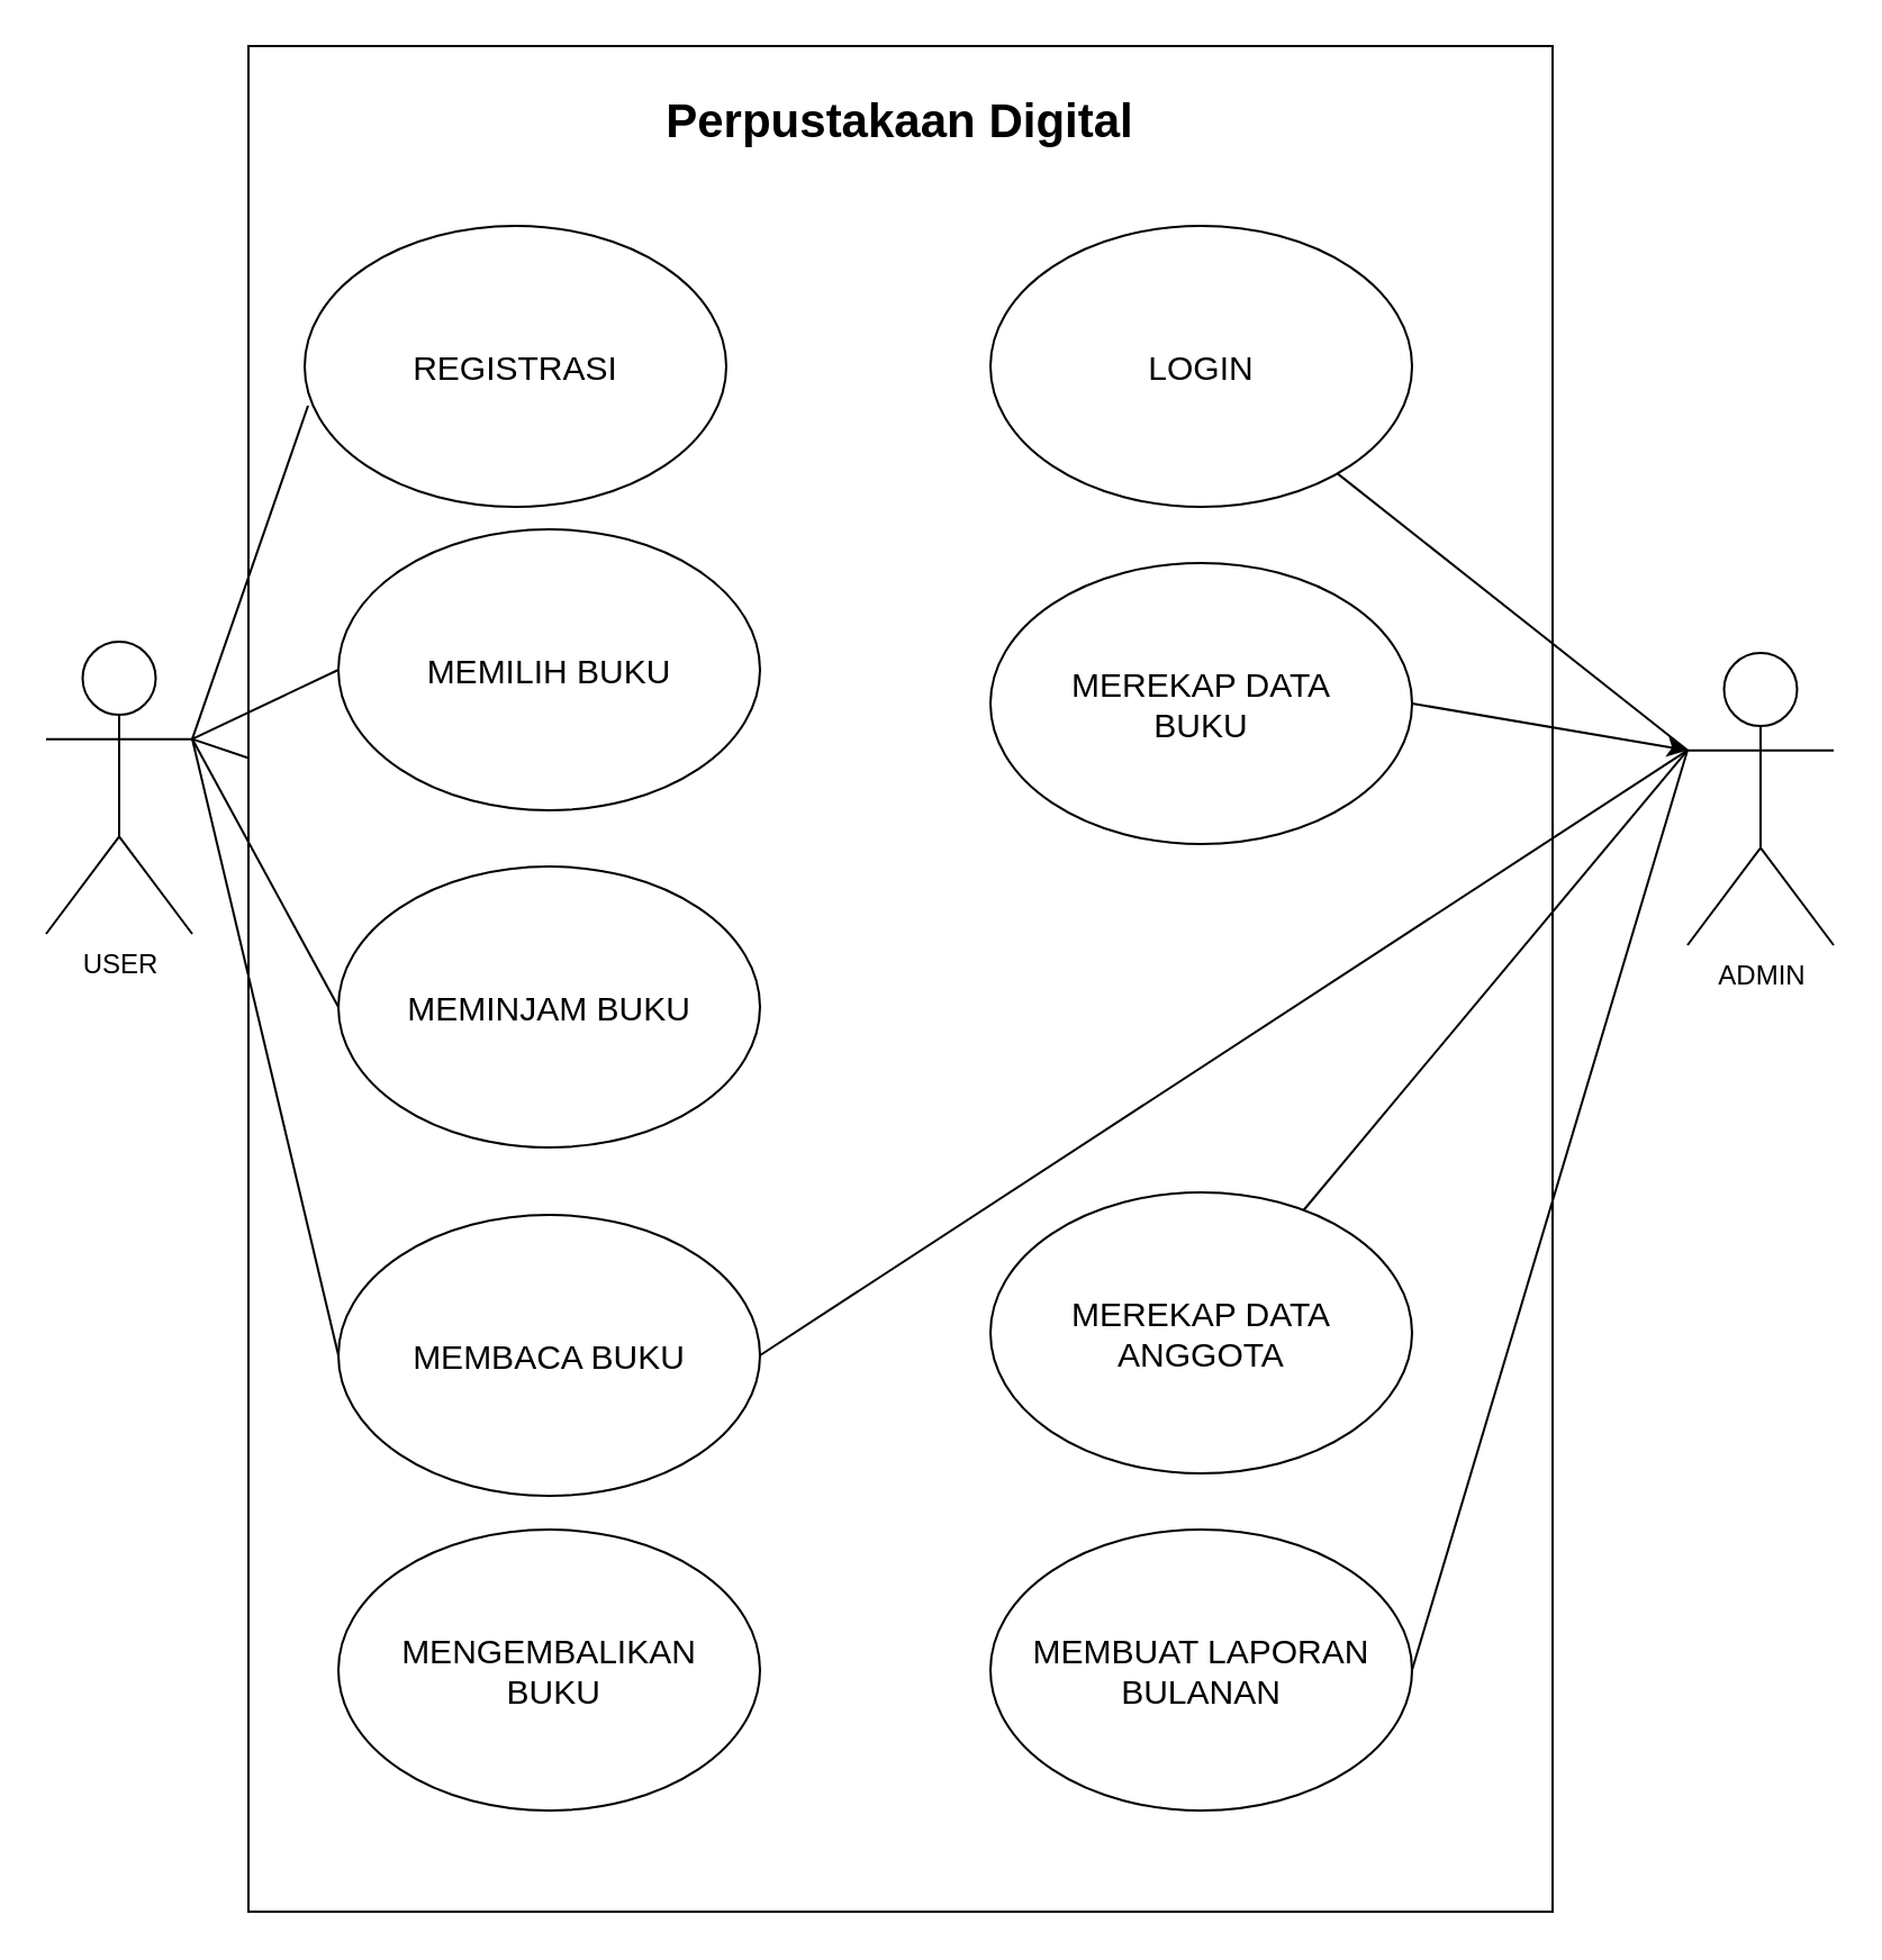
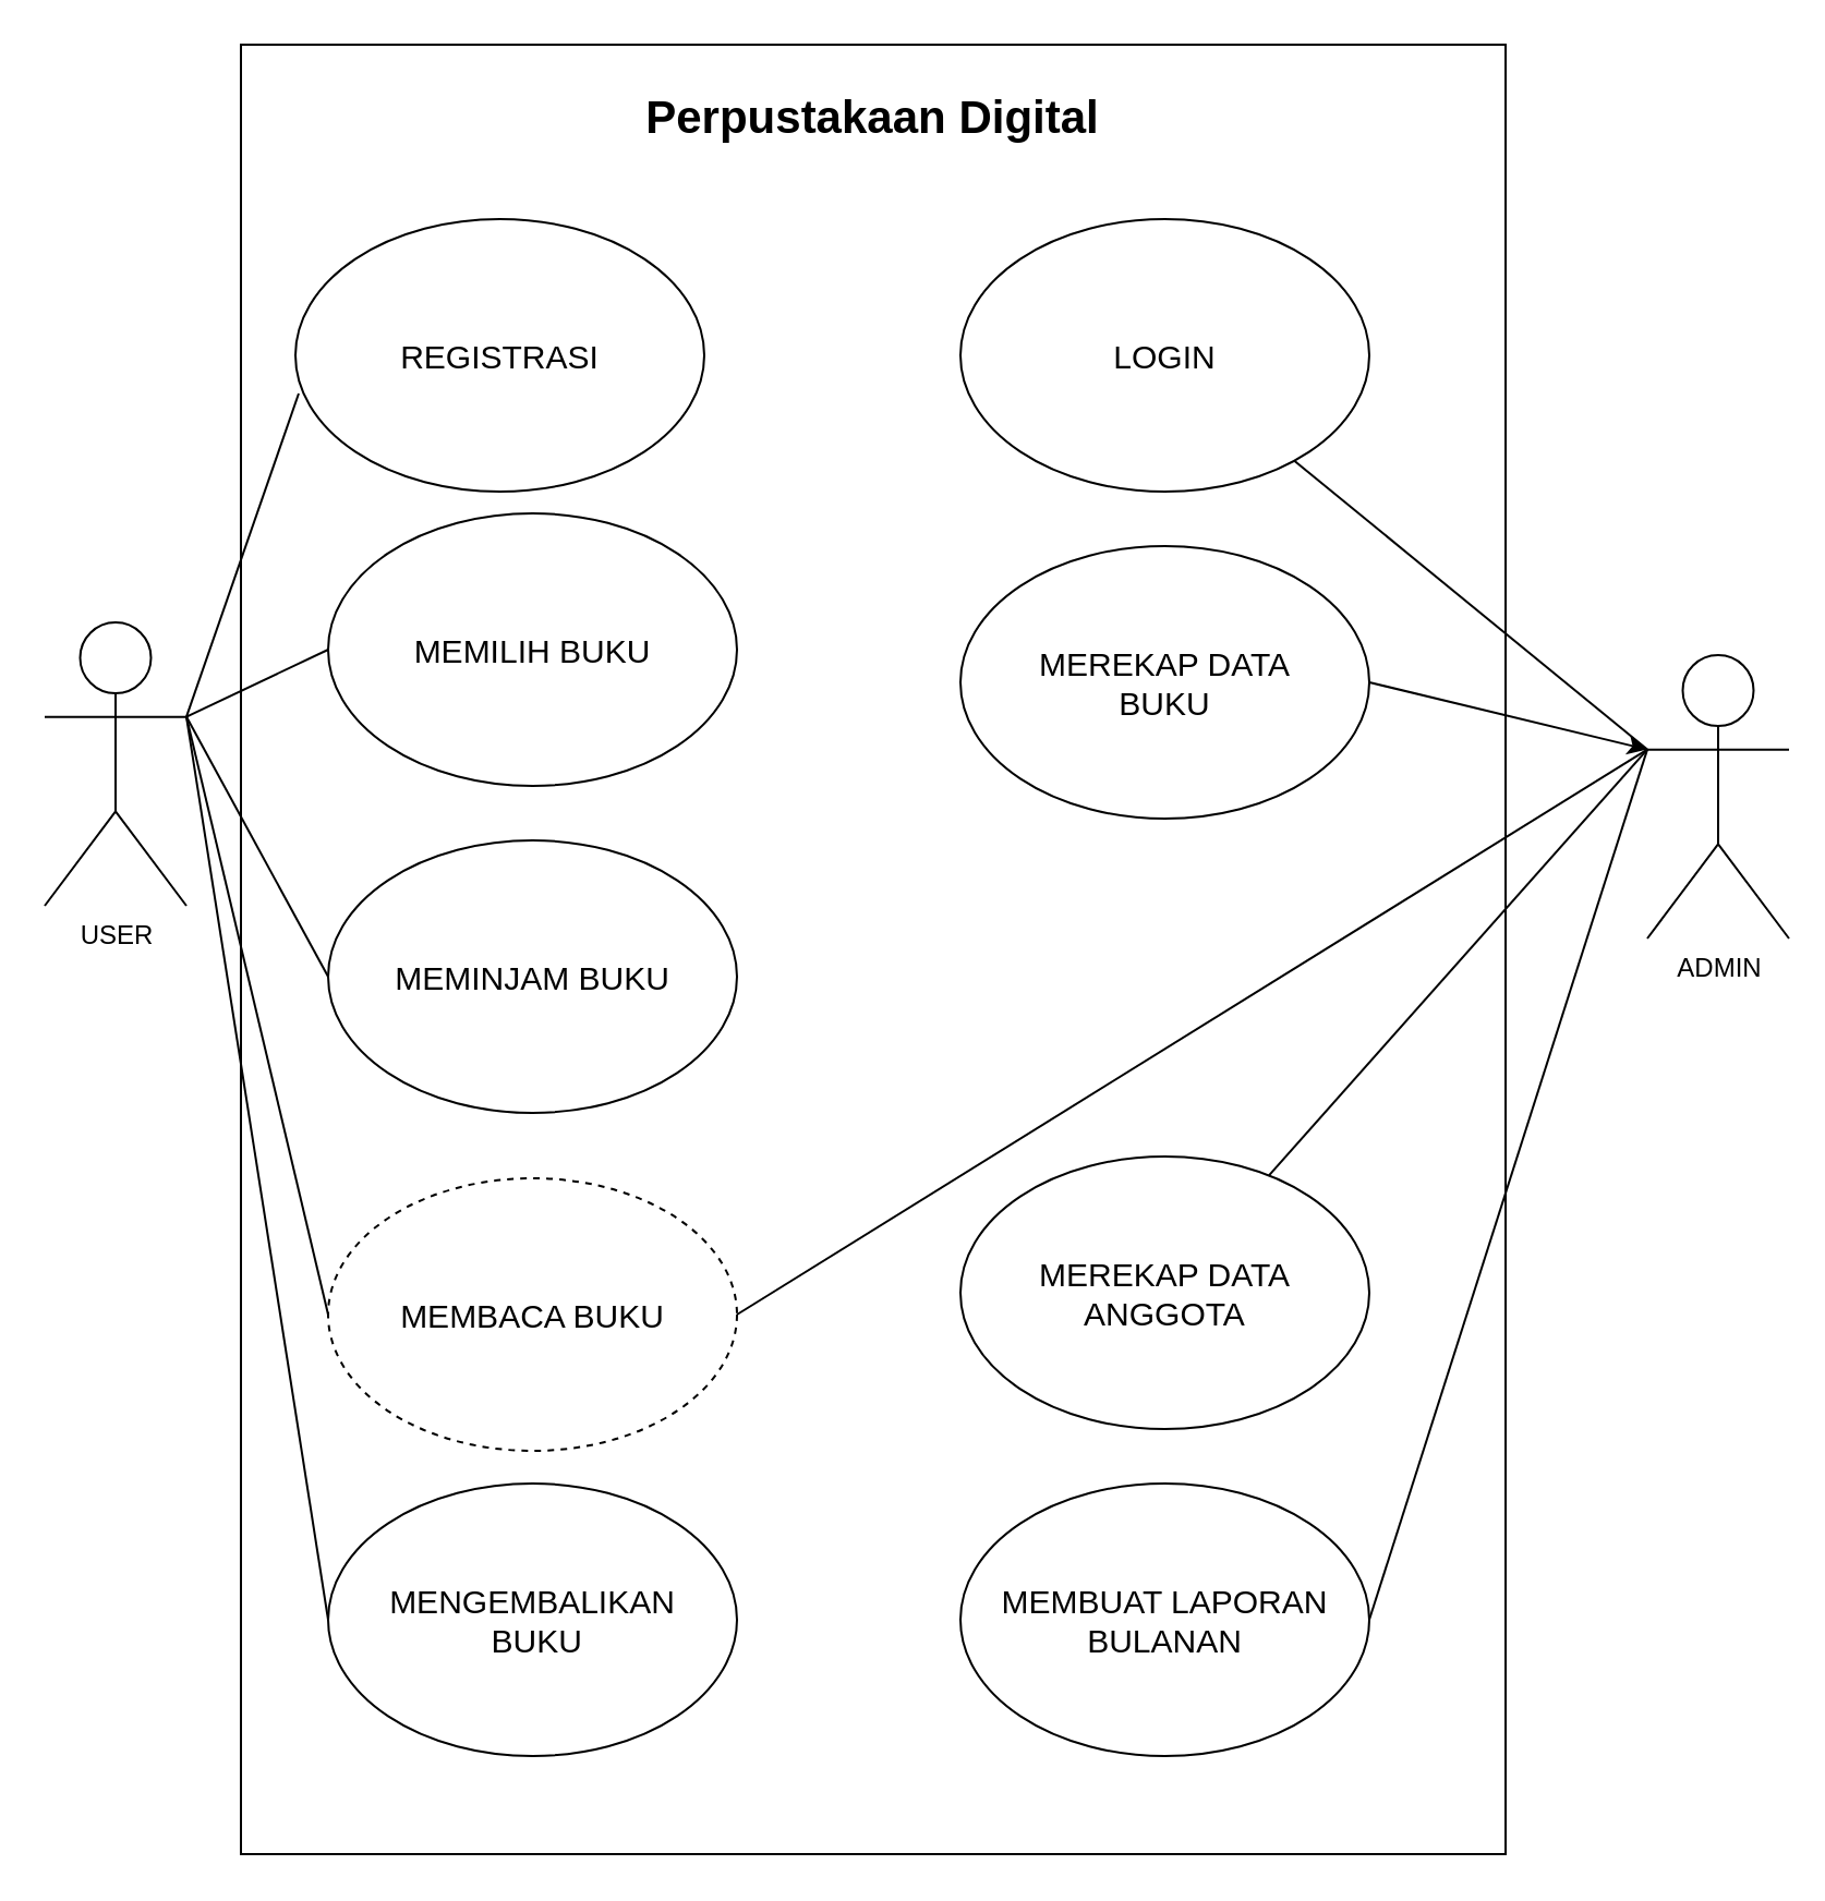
  <mxCell id="0" />
  <mxCell id="1" parent="0" />
  <mxCell id="2" value="&lt;h3 style=&quot;text-align: justify;&quot;&gt;&lt;span style=&quot;background-color: initial;&quot;&gt;&lt;b&gt;&lt;font style=&quot;font-size: 21px;&quot;&gt;Perpustakaan Digital&lt;/font&gt;&lt;/b&gt;&lt;/span&gt;&lt;/h3&gt;" style="rounded=0;whiteSpace=wrap;html=1;horizontal=1;verticalAlign=top;" parent="1" vertex="1"><mxGeometry x="110" y="20" width="580" height="830" as="geometry" /></mxCell>
  <mxCell id="3" value="USER" style="shape=umlActor;verticalLabelPosition=bottom;verticalAlign=top;html=1;outlineConnect=0;" parent="1" vertex="1"><mxGeometry x="20" y="285" width="65" height="130" as="geometry" /></mxCell>
  <mxCell id="4" value="&lt;font style=&quot;font-size: 15px;&quot;&gt;REGISTRASI&lt;/font&gt;" style="ellipse;whiteSpace=wrap;html=1;" parent="1" vertex="1"><mxGeometry x="135" y="100" width="187.5" height="125" as="geometry" /></mxCell>
- <mxCell id="5" value="ADMIN" style="shape=umlActor;verticalLabelPosition=bottom;verticalAlign=top;html=1;outlineConnect=0;" parent="1" vertex="1"><mxGeometry x="750" y="290" width="65" height="130" as="geometry" /></mxCell>
- <mxCell id="6" value="&lt;font style=&quot;font-size: 15px;&quot;&gt;MEMBACA BUKU&lt;/font&gt;" style="ellipse;whiteSpace=wrap;html=1;" vertex="1" parent="1"><mxGeometry x="150" y="540" width="187.5" height="125" as="geometry" /></mxCell>
+ <mxCell id="5" value="ADMIN" style="shape=umlActor;verticalLabelPosition=bottom;verticalAlign=top;html=1;outlineConnect=0;" parent="1" vertex="1"><mxGeometry x="755" y="300" width="65" height="130" as="geometry" /></mxCell>
+ <mxCell id="6" value="&lt;font style=&quot;font-size: 15px;&quot;&gt;MEMBACA BUKU&lt;/font&gt;" style="ellipse;whiteSpace=wrap;html=1;dashed=1;" vertex="1" parent="1"><mxGeometry x="150" y="540" width="187.5" height="125" as="geometry" /></mxCell>
  <mxCell id="7" value="&lt;font style=&quot;font-size: 15px;&quot;&gt;MEMINJAM BUKU&lt;/font&gt;" style="ellipse;whiteSpace=wrap;html=1;" vertex="1" parent="1"><mxGeometry x="150" y="385" width="187.5" height="125" as="geometry" /></mxCell>
  <mxCell id="8" value="&lt;font style=&quot;font-size: 15px;&quot;&gt;MEMILIH BUKU&lt;/font&gt;" style="ellipse;whiteSpace=wrap;html=1;" vertex="1" parent="1"><mxGeometry x="150" y="235" width="187.5" height="125" as="geometry" /></mxCell>
  <mxCell id="9" value="&lt;font style=&quot;font-size: 15px;&quot;&gt;MENGEMBALIKAN&lt;br&gt;&amp;nbsp;BUKU&lt;/font&gt;" style="ellipse;whiteSpace=wrap;html=1;" vertex="1" parent="1"><mxGeometry x="150" y="680" width="187.5" height="125" as="geometry" /></mxCell>
  <mxCell id="10" value="&lt;font style=&quot;font-size: 15px;&quot;&gt;MEMBUAT LAPORAN&lt;br&gt;BULANAN&lt;br&gt;&lt;/font&gt;" style="ellipse;whiteSpace=wrap;html=1;" vertex="1" parent="1"><mxGeometry x="440" y="680" width="187.5" height="125" as="geometry" /></mxCell>
  <mxCell id="11" value="&lt;font style=&quot;font-size: 15px;&quot;&gt;MEREKAP DATA&lt;br&gt;ANGGOTA&lt;br&gt;&lt;/font&gt;" style="ellipse;whiteSpace=wrap;html=1;" vertex="1" parent="1"><mxGeometry x="440" y="530" width="187.5" height="125" as="geometry" /></mxCell>
  <mxCell id="12" value="&lt;font style=&quot;font-size: 15px;&quot;&gt;MEREKAP DATA&lt;br&gt;BUKU&lt;br&gt;&lt;/font&gt;" style="ellipse;whiteSpace=wrap;html=1;" vertex="1" parent="1"><mxGeometry x="440" y="250" width="187.5" height="125" as="geometry" /></mxCell>
  <mxCell id="13" value="&lt;font style=&quot;font-size: 15px;&quot;&gt;LOGIN&lt;/font&gt;" style="ellipse;whiteSpace=wrap;html=1;" vertex="1" parent="1"><mxGeometry x="440" y="100" width="187.5" height="125" as="geometry" /></mxCell>
  <mxCell id="14" value="" style="endArrow=none;html=1;rounded=0;exitX=1;exitY=0.333;exitDx=0;exitDy=0;exitPerimeter=0;entryX=0.008;entryY=0.64;entryDx=0;entryDy=0;entryPerimeter=0;" edge="1" parent="1" source="3" target="4"><mxGeometry width="50" height="50" relative="1" as="geometry"><mxPoint x="260" y="520" as="sourcePoint" /><mxPoint x="310" y="470" as="targetPoint" /></mxGeometry></mxCell>
  <mxCell id="15" value="" style="endArrow=none;html=1;rounded=0;exitX=0;exitY=0.5;exitDx=0;exitDy=0;entryX=1;entryY=0.333;entryDx=0;entryDy=0;entryPerimeter=0;" edge="1" parent="1" source="7" target="3"><mxGeometry width="50" height="50" relative="1" as="geometry"><mxPoint x="85" y="353" as="sourcePoint" /><mxPoint x="172" y="200" as="targetPoint" /></mxGeometry></mxCell>
  <mxCell id="16" value="" style="endArrow=none;html=1;rounded=0;exitX=1;exitY=0.333;exitDx=0;exitDy=0;exitPerimeter=0;entryX=0;entryY=0.5;entryDx=0;entryDy=0;" edge="1" parent="1" source="3" target="6"><mxGeometry width="50" height="50" relative="1" as="geometry"><mxPoint x="95" y="363" as="sourcePoint" /><mxPoint x="182" y="210" as="targetPoint" /></mxGeometry></mxCell>
- <mxCell id="17" value="" style="endArrow=none;html=1;rounded=0;exitX=1;exitY=0.333;exitDx=0;exitDy=0;exitPerimeter=0;" edge="1" parent="1" source="3" target="2"><mxGeometry width="50" height="50" relative="1" as="geometry"><mxPoint x="105" y="373" as="sourcePoint" /><mxPoint x="192" y="220" as="targetPoint" /></mxGeometry></mxCell>
+ <mxCell id="17" value="" style="endArrow=none;html=1;rounded=0;entryX=0;entryY=0.5;entryDx=0;entryDy=0;exitX=1;exitY=0.333;exitDx=0;exitDy=0;exitPerimeter=0;" edge="1" parent="1" source="3" target="9"><mxGeometry width="50" height="50" relative="1" as="geometry"><mxPoint x="105" y="373" as="sourcePoint" /><mxPoint x="192" y="220" as="targetPoint" /></mxGeometry></mxCell>
  <mxCell id="18" value="" style="endArrow=none;html=1;rounded=0;exitX=1;exitY=0.333;exitDx=0;exitDy=0;exitPerimeter=0;entryX=0;entryY=0.5;entryDx=0;entryDy=0;" edge="1" parent="1" source="3" target="8"><mxGeometry width="50" height="50" relative="1" as="geometry"><mxPoint x="250" y="520" as="sourcePoint" /><mxPoint x="300" y="470" as="targetPoint" /></mxGeometry></mxCell>
  <mxCell id="19" value="" style="endArrow=none;html=1;rounded=0;entryX=0;entryY=0.333;entryDx=0;entryDy=0;entryPerimeter=0;" edge="1" parent="1" source="13" target="5"><mxGeometry width="50" height="50" relative="1" as="geometry"><mxPoint x="470" y="440" as="sourcePoint" /><mxPoint x="520" y="390" as="targetPoint" /></mxGeometry></mxCell>
  <mxCell id="20" value="" style="endArrow=none;html=1;rounded=0;entryX=0;entryY=0.333;entryDx=0;entryDy=0;entryPerimeter=0;" edge="1" parent="1" source="11" target="5"><mxGeometry width="50" height="50" relative="1" as="geometry"><mxPoint x="604" y="220" as="sourcePoint" /><mxPoint x="760" y="343" as="targetPoint" /></mxGeometry></mxCell>
  <mxCell id="21" value="" style="endArrow=classic;html=1;rounded=0;entryX=0;entryY=0.333;entryDx=0;entryDy=0;entryPerimeter=0;exitX=1;exitY=0.5;exitDx=0;exitDy=0;" edge="1" parent="1" source="12" target="5"><mxGeometry width="50" height="50" relative="1" as="geometry"><mxPoint x="614" y="230" as="sourcePoint" /><mxPoint x="770" y="353" as="targetPoint" /></mxGeometry></mxCell>
  <mxCell id="22" value="" style="endArrow=none;html=1;rounded=0;exitX=1;exitY=0.5;exitDx=0;exitDy=0;entryX=0;entryY=0.333;entryDx=0;entryDy=0;entryPerimeter=0;" edge="1" parent="1" source="10" target="5"><mxGeometry width="50" height="50" relative="1" as="geometry"><mxPoint x="624" y="240" as="sourcePoint" /><mxPoint x="780" y="363" as="targetPoint" /></mxGeometry></mxCell>
  <mxCell id="23" value="" style="endArrow=none;html=1;rounded=0;exitX=1;exitY=0.5;exitDx=0;exitDy=0;entryX=0;entryY=0.333;entryDx=0;entryDy=0;entryPerimeter=0;" edge="1" parent="1" source="6" target="5"><mxGeometry width="50" height="50" relative="1" as="geometry"><mxPoint x="637" y="753" as="sourcePoint" /><mxPoint x="750" y="340" as="targetPoint" /></mxGeometry></mxCell>
